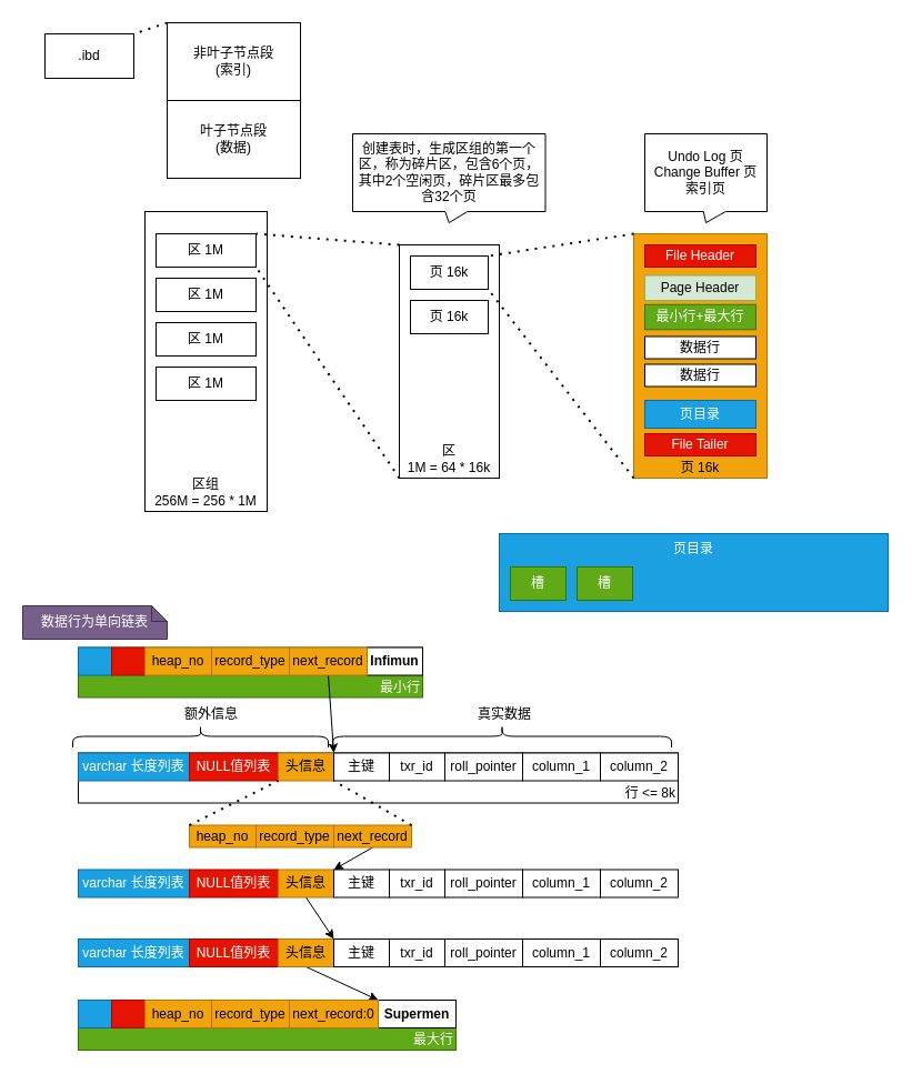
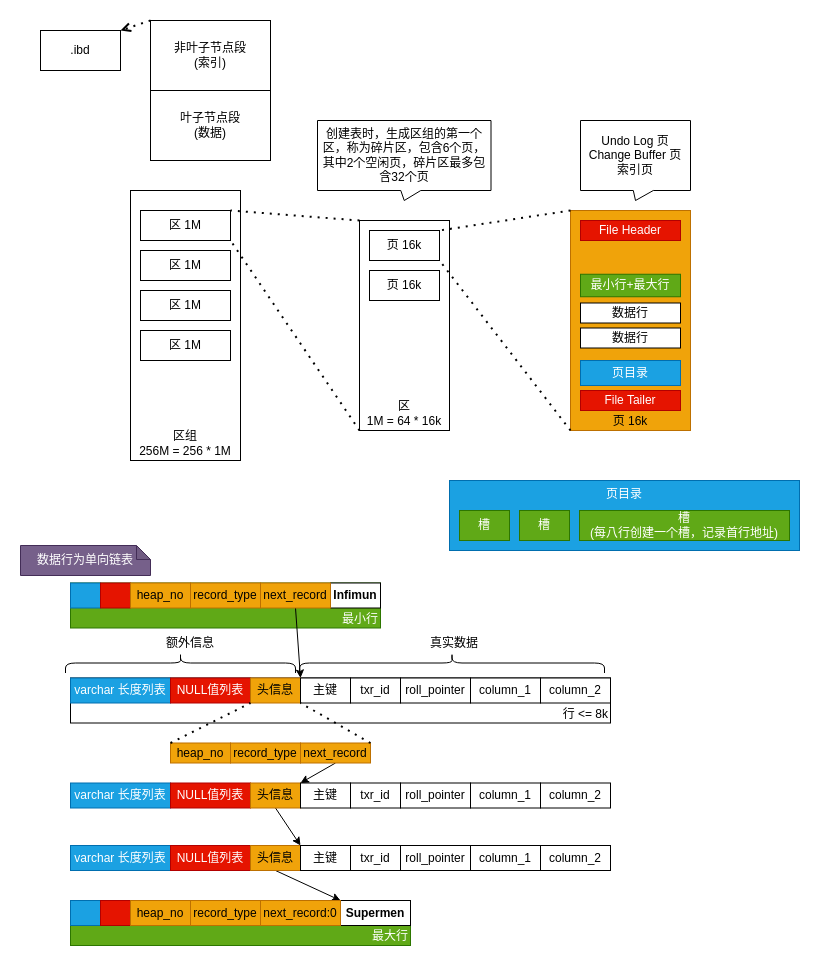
  <mxCell id="0" />
  <mxCell id="1" parent="0" />
  <mxCell id="2" value="区&lt;br&gt;1M = 64 * 16k" style="rounded=0;whiteSpace=wrap;html=1;verticalAlign=bottom;" parent="1" vertex="1"><mxGeometry x="359" y="220" width="90" height="210" as="geometry" /></mxCell>
  <mxCell id="3" value=".ibd" style="rounded=0;whiteSpace=wrap;html=1;" parent="1" vertex="1"><mxGeometry x="40" y="30" width="80" height="40" as="geometry" /></mxCell>
  <mxCell id="4" value="非叶子节点段&lt;br&gt;(索引)" style="rounded=0;whiteSpace=wrap;html=1;" parent="1" vertex="1"><mxGeometry x="150" y="20" width="120" height="70" as="geometry" /></mxCell>
  <mxCell id="5" value="叶子节点段&lt;br&gt;(数据)" style="rounded=0;whiteSpace=wrap;html=1;" parent="1" vertex="1"><mxGeometry x="150" y="90" width="120" height="70" as="geometry" /></mxCell>
  <mxCell id="6" value="区组 &lt;br&gt;256M = 256 * 1M" style="rounded=0;whiteSpace=wrap;html=1;verticalAlign=bottom;" parent="1" vertex="1"><mxGeometry x="130" y="190" width="110" height="270" as="geometry" /></mxCell>
  <mxCell id="7" value="区 1M" style="rounded=0;whiteSpace=wrap;html=1;" parent="1" vertex="1"><mxGeometry x="140" y="210" width="90" height="30" as="geometry" /></mxCell>
  <mxCell id="8" value="区 1M" style="rounded=0;whiteSpace=wrap;html=1;" parent="1" vertex="1"><mxGeometry x="140" y="250" width="90" height="30" as="geometry" /></mxCell>
  <mxCell id="9" value="页 16k" style="rounded=0;whiteSpace=wrap;html=1;" parent="1" vertex="1"><mxGeometry x="369" y="230" width="70" height="30" as="geometry" /></mxCell>
  <mxCell id="10" value="页 16k" style="rounded=0;whiteSpace=wrap;html=1;" parent="1" vertex="1"><mxGeometry x="369" y="270" width="70" height="30" as="geometry" /></mxCell>
  <mxCell id="11" value="" style="endArrow=none;dashed=1;html=1;dashPattern=1 3;strokeWidth=2;entryX=1;entryY=0;entryDx=0;entryDy=0;exitX=0;exitY=0;exitDx=0;exitDy=0;" parent="1" source="2" target="7" edge="1"><mxGeometry width="50" height="50" relative="1" as="geometry"><mxPoint x="90" y="500" as="sourcePoint" /><mxPoint x="140" y="450" as="targetPoint" /></mxGeometry></mxCell>
  <mxCell id="12" value="" style="endArrow=none;dashed=1;html=1;dashPattern=1 3;strokeWidth=2;entryX=1;entryY=1;entryDx=0;entryDy=0;exitX=0;exitY=1;exitDx=0;exitDy=0;" parent="1" source="2" target="7" edge="1"><mxGeometry width="50" height="50" relative="1" as="geometry"><mxPoint x="210" y="220" as="sourcePoint" /><mxPoint x="160" y="240" as="targetPoint" /></mxGeometry></mxCell>
  <mxCell id="13" value="区 1M" style="rounded=0;whiteSpace=wrap;html=1;" parent="1" vertex="1"><mxGeometry x="140" y="290" width="90" height="30" as="geometry" /></mxCell>
  <mxCell id="14" value="区 1M" style="rounded=0;whiteSpace=wrap;html=1;" parent="1" vertex="1"><mxGeometry x="140" y="330" width="90" height="30" as="geometry" /></mxCell>
  <mxCell id="15" value="页 16k" style="rounded=0;whiteSpace=wrap;html=1;verticalAlign=bottom;fillColor=#f0a30a;fontColor=#000000;strokeColor=#BD7000;" parent="1" vertex="1"><mxGeometry x="570" y="210" width="120" height="220" as="geometry" /></mxCell>
  <mxCell id="16" value="File Header" style="rounded=0;whiteSpace=wrap;html=1;fillColor=#e51400;fontColor=#ffffff;strokeColor=#B20000;" parent="1" vertex="1"><mxGeometry x="580" y="220" width="100" height="20" as="geometry" /></mxCell>
  <mxCell id="17" value="File Tailer" style="rounded=0;whiteSpace=wrap;html=1;fillColor=#e51400;fontColor=#ffffff;strokeColor=#B20000;" parent="1" vertex="1"><mxGeometry x="580" y="390" width="100" height="20" as="geometry" /></mxCell>
  <mxCell id="18" value="行 &amp;lt;= 8k" style="rounded=0;whiteSpace=wrap;html=1;verticalAlign=bottom;align=right;" parent="1" vertex="1"><mxGeometry x="70" y="677.5" width="540" height="45" as="geometry" /></mxCell>
  <mxCell id="19" value="数据行" style="rounded=0;whiteSpace=wrap;html=1;" parent="1" vertex="1"><mxGeometry x="580" y="302.5" width="100" height="20" as="geometry" /></mxCell>
  <mxCell id="20" value="数据行" style="rounded=0;whiteSpace=wrap;html=1;" parent="1" vertex="1"><mxGeometry x="580" y="327.5" width="100" height="20" as="geometry" /></mxCell>
  <mxCell id="21" value="创建表时，生成区组的第一个区，称为碎片区，包含6个页，其中2个空闲页，碎片区最多包含32个页" style="shape=callout;whiteSpace=wrap;html=1;perimeter=calloutPerimeter;size=10;position=0.48;position2=0.5;" parent="1" vertex="1"><mxGeometry x="317" y="120" width="173.5" height="80" as="geometry" /></mxCell>
- <mxCell id="22" value="" style="endArrow=none;dashed=1;html=1;dashPattern=1 3;strokeWidth=2;entryX=1;entryY=0;entryDx=0;entryDy=0;exitX=0;exitY=0;exitDx=0;exitDy=0;" parent="1" source="4" target="3" edge="1"><mxGeometry width="50" height="50" relative="1" as="geometry"><mxPoint x="100" y="260" as="sourcePoint" /><mxPoint x="150" y="210" as="targetPoint" /></mxGeometry></mxCell>
+ <mxCell id="22" value="" style="endArrow=open;dashed=1;html=1;dashPattern=1 3;strokeWidth=2;entryX=1;entryY=0;entryDx=0;entryDy=0;exitX=0;exitY=0;exitDx=0;exitDy=0;" parent="1" source="4" target="3" edge="1"><mxGeometry width="50" height="50" relative="1" as="geometry"><mxPoint x="100" y="260" as="sourcePoint" /><mxPoint x="150" y="210" as="targetPoint" /></mxGeometry></mxCell>
  <mxCell id="23" value="" style="endArrow=none;dashed=1;html=1;dashPattern=1 3;strokeWidth=2;entryX=1;entryY=0;entryDx=0;entryDy=0;exitX=0;exitY=0;exitDx=0;exitDy=0;" parent="1" source="15" target="9" edge="1"><mxGeometry width="50" height="50" relative="1" as="geometry"><mxPoint x="240" y="550" as="sourcePoint" /><mxPoint x="290" y="500" as="targetPoint" /></mxGeometry></mxCell>
  <mxCell id="24" value="" style="endArrow=none;dashed=1;html=1;dashPattern=1 3;strokeWidth=2;entryX=1;entryY=1;entryDx=0;entryDy=0;exitX=0;exitY=1;exitDx=0;exitDy=0;" parent="1" source="15" target="9" edge="1"><mxGeometry width="50" height="50" relative="1" as="geometry"><mxPoint x="300" y="230" as="sourcePoint" /><mxPoint x="240" y="240" as="targetPoint" /></mxGeometry></mxCell>
  <mxCell id="25" value="Undo Log 页&lt;br&gt;Change Buffer 页&lt;br&gt;索引页" style="shape=callout;whiteSpace=wrap;html=1;perimeter=calloutPerimeter;size=10;position=0.48;position2=0.5;" parent="1" vertex="1"><mxGeometry x="580" y="120" width="110" height="80" as="geometry" /></mxCell>
  <mxCell id="26" value="varchar 长度列表" style="rounded=0;whiteSpace=wrap;html=1;fillColor=#1ba1e2;fontColor=#ffffff;strokeColor=#006EAF;" parent="1" vertex="1"><mxGeometry x="70" y="677.5" width="100" height="25" as="geometry" /></mxCell>
  <mxCell id="27" value="NULL值列表" style="rounded=0;whiteSpace=wrap;html=1;fillColor=#e51400;fontColor=#ffffff;strokeColor=#B20000;" parent="1" vertex="1"><mxGeometry x="170" y="677.5" width="80" height="25" as="geometry" /></mxCell>
  <mxCell id="28" value="头信息" style="rounded=0;whiteSpace=wrap;html=1;fillColor=#f0a30a;fontColor=#000000;strokeColor=#BD7000;" parent="1" vertex="1"><mxGeometry x="250" y="677.5" width="50" height="25" as="geometry" /></mxCell>
  <mxCell id="29" value="" style="shape=curlyBracket;whiteSpace=wrap;html=1;rounded=1;labelPosition=left;verticalLabelPosition=middle;align=right;verticalAlign=middle;rotation=90;" parent="1" vertex="1"><mxGeometry x="170" y="547.5" width="20" height="230" as="geometry" /></mxCell>
  <mxCell id="30" value="额外信息" style="text;html=1;strokeColor=none;fillColor=none;align=center;verticalAlign=middle;whiteSpace=wrap;rounded=0;" parent="1" vertex="1"><mxGeometry x="160" y="627.5" width="60" height="30" as="geometry" /></mxCell>
  <mxCell id="31" value="主键" style="rounded=0;whiteSpace=wrap;html=1;" parent="1" vertex="1"><mxGeometry x="300" y="677.5" width="50" height="25" as="geometry" /></mxCell>
  <mxCell id="32" value="" style="shape=curlyBracket;whiteSpace=wrap;html=1;rounded=1;labelPosition=left;verticalLabelPosition=middle;align=right;verticalAlign=middle;rotation=90;" parent="1" vertex="1"><mxGeometry x="441.5" y="510" width="20" height="305" as="geometry" /></mxCell>
  <mxCell id="33" value="真实数据" style="text;html=1;strokeColor=none;fillColor=none;align=center;verticalAlign=middle;whiteSpace=wrap;rounded=0;" parent="1" vertex="1"><mxGeometry x="424" y="627.5" width="60" height="30" as="geometry" /></mxCell>
  <mxCell id="34" value="txr_id" style="rounded=0;whiteSpace=wrap;html=1;" parent="1" vertex="1"><mxGeometry x="350" y="677.5" width="50" height="25" as="geometry" /></mxCell>
  <mxCell id="35" value="roll_pointer" style="rounded=0;whiteSpace=wrap;html=1;" parent="1" vertex="1"><mxGeometry x="400" y="677.5" width="70" height="25" as="geometry" /></mxCell>
  <mxCell id="36" value="column_1" style="rounded=0;whiteSpace=wrap;html=1;" parent="1" vertex="1"><mxGeometry x="470" y="677.5" width="70" height="25" as="geometry" /></mxCell>
  <mxCell id="37" value="column_2" style="rounded=0;whiteSpace=wrap;html=1;" parent="1" vertex="1"><mxGeometry x="540" y="677.5" width="70" height="25" as="geometry" /></mxCell>
  <mxCell id="38" value="varchar 长度列表" style="rounded=0;whiteSpace=wrap;html=1;fillColor=#1ba1e2;fontColor=#ffffff;strokeColor=#006EAF;" parent="1" vertex="1"><mxGeometry x="70" y="782.5" width="100" height="25" as="geometry" /></mxCell>
  <mxCell id="39" value="NULL值列表" style="rounded=0;whiteSpace=wrap;html=1;fillColor=#e51400;fontColor=#ffffff;strokeColor=#B20000;" parent="1" vertex="1"><mxGeometry x="170" y="782.5" width="80" height="25" as="geometry" /></mxCell>
  <mxCell id="40" style="edgeStyle=none;html=1;exitX=0.5;exitY=1;exitDx=0;exitDy=0;entryX=0;entryY=0;entryDx=0;entryDy=0;" parent="1" source="41" target="51" edge="1"><mxGeometry relative="1" as="geometry" /></mxCell>
  <mxCell id="41" value="头信息" style="rounded=0;whiteSpace=wrap;html=1;fillColor=#f0a30a;fontColor=#000000;strokeColor=#BD7000;" parent="1" vertex="1"><mxGeometry x="250" y="782.5" width="50" height="25" as="geometry" /></mxCell>
  <mxCell id="42" value="主键" style="rounded=0;whiteSpace=wrap;html=1;" parent="1" vertex="1"><mxGeometry x="300" y="782.5" width="50" height="25" as="geometry" /></mxCell>
  <mxCell id="43" value="txr_id" style="rounded=0;whiteSpace=wrap;html=1;" parent="1" vertex="1"><mxGeometry x="350" y="782.5" width="50" height="25" as="geometry" /></mxCell>
  <mxCell id="44" value="roll_pointer" style="rounded=0;whiteSpace=wrap;html=1;" parent="1" vertex="1"><mxGeometry x="400" y="782.5" width="70" height="25" as="geometry" /></mxCell>
  <mxCell id="45" value="column_1" style="rounded=0;whiteSpace=wrap;html=1;" parent="1" vertex="1"><mxGeometry x="470" y="782.5" width="70" height="25" as="geometry" /></mxCell>
  <mxCell id="46" value="column_2" style="rounded=0;whiteSpace=wrap;html=1;" parent="1" vertex="1"><mxGeometry x="540" y="782.5" width="70" height="25" as="geometry" /></mxCell>
  <mxCell id="47" value="varchar 长度列表" style="rounded=0;whiteSpace=wrap;html=1;fillColor=#1ba1e2;fontColor=#ffffff;strokeColor=#006EAF;" parent="1" vertex="1"><mxGeometry x="70" y="845" width="100" height="25" as="geometry" /></mxCell>
  <mxCell id="48" value="NULL值列表" style="rounded=0;whiteSpace=wrap;html=1;fillColor=#e51400;fontColor=#ffffff;strokeColor=#B20000;" parent="1" vertex="1"><mxGeometry x="170" y="845" width="80" height="25" as="geometry" /></mxCell>
  <mxCell id="49" style="edgeStyle=none;html=1;exitX=0.5;exitY=1;exitDx=0;exitDy=0;entryX=1;entryY=0;entryDx=0;entryDy=0;" parent="1" source="50" target="76" edge="1"><mxGeometry relative="1" as="geometry" /></mxCell>
  <mxCell id="50" value="头信息" style="rounded=0;whiteSpace=wrap;html=1;fillColor=#f0a30a;fontColor=#000000;strokeColor=#BD7000;" parent="1" vertex="1"><mxGeometry x="250" y="845" width="50" height="25" as="geometry" /></mxCell>
  <mxCell id="51" value="主键" style="rounded=0;whiteSpace=wrap;html=1;" parent="1" vertex="1"><mxGeometry x="300" y="845" width="50" height="25" as="geometry" /></mxCell>
  <mxCell id="52" value="txr_id" style="rounded=0;whiteSpace=wrap;html=1;" parent="1" vertex="1"><mxGeometry x="350" y="845" width="50" height="25" as="geometry" /></mxCell>
  <mxCell id="53" value="roll_pointer" style="rounded=0;whiteSpace=wrap;html=1;" parent="1" vertex="1"><mxGeometry x="400" y="845" width="70" height="25" as="geometry" /></mxCell>
  <mxCell id="54" value="column_1" style="rounded=0;whiteSpace=wrap;html=1;" parent="1" vertex="1"><mxGeometry x="470" y="845" width="70" height="25" as="geometry" /></mxCell>
  <mxCell id="55" value="column_2" style="rounded=0;whiteSpace=wrap;html=1;" parent="1" vertex="1"><mxGeometry x="540" y="845" width="70" height="25" as="geometry" /></mxCell>
  <mxCell id="56" value="heap_no" style="rounded=0;whiteSpace=wrap;html=1;fillColor=#f0a30a;fontColor=#000000;strokeColor=#BD7000;" parent="1" vertex="1"><mxGeometry x="170" y="742.5" width="60" height="20" as="geometry" /></mxCell>
  <mxCell id="57" value="record_type" style="rounded=0;whiteSpace=wrap;html=1;fillColor=#f0a30a;fontColor=#000000;strokeColor=#BD7000;" parent="1" vertex="1"><mxGeometry x="230" y="742.5" width="70" height="20" as="geometry" /></mxCell>
  <mxCell id="58" style="edgeStyle=none;html=1;exitX=0.5;exitY=1;exitDx=0;exitDy=0;entryX=0;entryY=0;entryDx=0;entryDy=0;" parent="1" source="59" target="42" edge="1"><mxGeometry relative="1" as="geometry" /></mxCell>
  <mxCell id="59" value="next_record" style="rounded=0;whiteSpace=wrap;html=1;fillColor=#f0a30a;fontColor=#000000;strokeColor=#BD7000;" parent="1" vertex="1"><mxGeometry x="300" y="742.5" width="70" height="20" as="geometry" /></mxCell>
  <mxCell id="60" value="" style="endArrow=none;dashed=1;html=1;dashPattern=1 3;strokeWidth=2;entryX=0;entryY=1;entryDx=0;entryDy=0;exitX=0;exitY=0;exitDx=0;exitDy=0;" parent="1" source="56" target="28" edge="1"><mxGeometry width="50" height="50" relative="1" as="geometry"><mxPoint x="260" y="632.5" as="sourcePoint" /><mxPoint x="310" y="582.5" as="targetPoint" /></mxGeometry></mxCell>
  <mxCell id="61" value="" style="endArrow=none;dashed=1;html=1;dashPattern=1 3;strokeWidth=2;entryX=0;entryY=1;entryDx=0;entryDy=0;exitX=1;exitY=0;exitDx=0;exitDy=0;" parent="1" source="59" target="31" edge="1"><mxGeometry width="50" height="50" relative="1" as="geometry"><mxPoint x="270" y="632.5" as="sourcePoint" /><mxPoint x="320" y="582.5" as="targetPoint" /></mxGeometry></mxCell>
  <mxCell id="62" value="最小行" style="rounded=0;whiteSpace=wrap;html=1;verticalAlign=bottom;align=right;fillColor=#60a917;fontColor=#ffffff;strokeColor=#2D7600;" parent="1" vertex="1"><mxGeometry x="70" y="582.5" width="310" height="45" as="geometry" /></mxCell>
  <mxCell id="63" value="&amp;nbsp;" style="rounded=0;whiteSpace=wrap;html=1;fillColor=#1ba1e2;fontColor=#ffffff;strokeColor=#006EAF;" parent="1" vertex="1"><mxGeometry x="70" y="582.5" width="30" height="25" as="geometry" /></mxCell>
  <mxCell id="64" value="" style="rounded=0;whiteSpace=wrap;html=1;fillColor=#e51400;fontColor=#ffffff;strokeColor=#B20000;" parent="1" vertex="1"><mxGeometry x="100" y="582.5" width="30" height="25" as="geometry" /></mxCell>
  <mxCell id="65" value="Infimun" style="rounded=0;whiteSpace=wrap;html=1;fontStyle=1" parent="1" vertex="1"><mxGeometry x="330" y="582.5" width="50" height="25" as="geometry" /></mxCell>
  <mxCell id="66" value="heap_no" style="rounded=0;whiteSpace=wrap;html=1;fillColor=#f0a30a;fontColor=#000000;strokeColor=#BD7000;" parent="1" vertex="1"><mxGeometry x="130" y="582.5" width="60" height="25" as="geometry" /></mxCell>
  <mxCell id="67" value="record_type" style="rounded=0;whiteSpace=wrap;html=1;fillColor=#f0a30a;fontColor=#000000;strokeColor=#BD7000;" parent="1" vertex="1"><mxGeometry x="190" y="582.5" width="70" height="25" as="geometry" /></mxCell>
  <mxCell id="68" style="edgeStyle=none;html=1;exitX=0.5;exitY=1;exitDx=0;exitDy=0;entryX=0;entryY=0;entryDx=0;entryDy=0;" parent="1" source="69" target="31" edge="1"><mxGeometry relative="1" as="geometry" /></mxCell>
  <mxCell id="69" value="next_record" style="rounded=0;whiteSpace=wrap;html=1;fillColor=#f0a30a;fontColor=#000000;strokeColor=#BD7000;" parent="1" vertex="1"><mxGeometry x="260" y="582.5" width="70" height="25" as="geometry" /></mxCell>
  <mxCell id="70" value="最大行" style="rounded=0;whiteSpace=wrap;html=1;verticalAlign=bottom;align=right;fillColor=#60a917;fontColor=#ffffff;strokeColor=#2D7600;" parent="1" vertex="1"><mxGeometry x="70" y="900" width="340" height="45" as="geometry" /></mxCell>
  <mxCell id="71" value="&amp;nbsp;" style="rounded=0;whiteSpace=wrap;html=1;fillColor=#1ba1e2;fontColor=#ffffff;strokeColor=#006EAF;" parent="1" vertex="1"><mxGeometry x="70" y="900" width="30" height="25" as="geometry" /></mxCell>
  <mxCell id="72" value="" style="rounded=0;whiteSpace=wrap;html=1;fillColor=#e51400;fontColor=#ffffff;strokeColor=#B20000;" parent="1" vertex="1"><mxGeometry x="100" y="900" width="30" height="25" as="geometry" /></mxCell>
  <mxCell id="73" value="Supermen" style="rounded=0;whiteSpace=wrap;html=1;fontStyle=1" parent="1" vertex="1"><mxGeometry x="340" y="900" width="70" height="25" as="geometry" /></mxCell>
  <mxCell id="74" value="heap_no" style="rounded=0;whiteSpace=wrap;html=1;fillColor=#f0a30a;fontColor=#000000;strokeColor=#BD7000;" parent="1" vertex="1"><mxGeometry x="130" y="900" width="60" height="25" as="geometry" /></mxCell>
  <mxCell id="75" value="record_type" style="rounded=0;whiteSpace=wrap;html=1;fillColor=#f0a30a;fontColor=#000000;strokeColor=#BD7000;" parent="1" vertex="1"><mxGeometry x="190" y="900" width="70" height="25" as="geometry" /></mxCell>
  <mxCell id="76" value="next_record:0" style="rounded=0;whiteSpace=wrap;html=1;fillColor=#f0a30a;fontColor=#000000;strokeColor=#BD7000;" parent="1" vertex="1"><mxGeometry x="260" y="900" width="80" height="25" as="geometry" /></mxCell>
  <mxCell id="77" value="最小行+最大行" style="rounded=0;whiteSpace=wrap;html=1;fillColor=#60a917;fontColor=#ffffff;strokeColor=#2D7600;" parent="1" vertex="1"><mxGeometry x="580" y="273.75" width="100" height="22.5" as="geometry" /></mxCell>
  <mxCell id="78" value="数据行为单向链表" style="shape=note;whiteSpace=wrap;html=1;backgroundOutline=1;darkOpacity=0.05;size=14;fillColor=#76608a;fontColor=#ffffff;strokeColor=#432D57;" parent="1" vertex="1"><mxGeometry x="20" y="545" width="130" height="30" as="geometry" /></mxCell>
  <mxCell id="79" value="页目录" style="rounded=0;whiteSpace=wrap;html=1;fillColor=#1ba1e2;fontColor=#ffffff;strokeColor=#006EAF;" parent="1" vertex="1"><mxGeometry x="580" y="360" width="100" height="25" as="geometry" /></mxCell>
  <mxCell id="80" value="页目录" style="rounded=0;whiteSpace=wrap;html=1;fillColor=#1ba1e2;fontColor=#ffffff;strokeColor=#006EAF;verticalAlign=top;" parent="1" vertex="1"><mxGeometry x="449" y="480" width="350" height="70" as="geometry" /></mxCell>
+ <mxCell id="81" value="槽&lt;br&gt;(每八行创建一个槽，记录首行地址)" style="rounded=0;whiteSpace=wrap;html=1;fillColor=#60a917;fontColor=#ffffff;strokeColor=#2D7600;" parent="1" vertex="1"><mxGeometry x="579" y="510" width="210" height="30" as="geometry" /></mxCell>
  <mxCell id="82" value="槽" style="rounded=0;whiteSpace=wrap;html=1;fillColor=#60a917;fontColor=#ffffff;strokeColor=#2D7600;" parent="1" vertex="1"><mxGeometry x="519" y="510" width="50" height="30" as="geometry" /></mxCell>
  <mxCell id="83" value="槽" style="rounded=0;whiteSpace=wrap;html=1;fillColor=#60a917;fontColor=#ffffff;strokeColor=#2D7600;" parent="1" vertex="1"><mxGeometry x="459" y="510" width="50" height="30" as="geometry" /></mxCell>
- <mxCell id="84" value="Page Header" style="rounded=0;whiteSpace=wrap;html=1;fillColor=#d5e8d4;strokeColor=#82b366;" parent="1" vertex="1"><mxGeometry x="580" y="247.5" width="100" height="22.5" as="geometry" /></mxCell>
